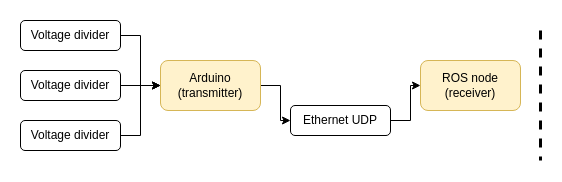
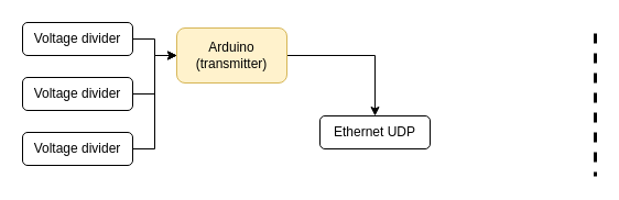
  <mxCell id="0" />
  <mxCell id="1" parent="0" />
  <mxCell id="2" style="edgeStyle=orthogonalEdgeStyle;rounded=0;orthogonalLoop=1;jettySize=auto;html=1;entryX=0;entryY=0.5;entryDx=0;entryDy=0;" edge="1" parent="1" source="3" target="9"><mxGeometry relative="1" as="geometry" /></mxCell>
  <mxCell id="3" value="Voltage divider" style="rounded=1;whiteSpace=wrap;html=1;" vertex="1" parent="1"><mxGeometry x="20" y="20" width="100" height="30" as="geometry" /></mxCell>
  <mxCell id="4" style="edgeStyle=orthogonalEdgeStyle;rounded=0;orthogonalLoop=1;jettySize=auto;html=1;" edge="1" parent="1" source="5" target="9"><mxGeometry relative="1" as="geometry" /></mxCell>
  <mxCell id="5" value="Voltage divider" style="rounded=1;whiteSpace=wrap;html=1;" vertex="1" parent="1"><mxGeometry x="20" y="70" width="100" height="30" as="geometry" /></mxCell>
  <mxCell id="6" style="edgeStyle=orthogonalEdgeStyle;rounded=0;orthogonalLoop=1;jettySize=auto;html=1;entryX=0;entryY=0.5;entryDx=0;entryDy=0;" edge="1" parent="1" source="7" target="9"><mxGeometry relative="1" as="geometry" /></mxCell>
  <mxCell id="7" value="Voltage divider" style="rounded=1;whiteSpace=wrap;html=1;" vertex="1" parent="1"><mxGeometry x="20" y="120" width="100" height="30" as="geometry" /></mxCell>
  <mxCell id="8" style="edgeStyle=orthogonalEdgeStyle;rounded=0;orthogonalLoop=1;jettySize=auto;html=1;" edge="1" parent="1" source="9" target="11"><mxGeometry relative="1" as="geometry" /></mxCell>
- <mxCell id="9" value="Arduino&lt;br&gt;(transmitter)" style="rounded=1;whiteSpace=wrap;html=1;fillColor=#fff2cc;strokeColor=#d6b656;" vertex="1" parent="1"><mxGeometry x="160" y="60" width="100" height="50" as="geometry" /></mxCell>
- <mxCell id="10" style="edgeStyle=orthogonalEdgeStyle;rounded=0;orthogonalLoop=1;jettySize=auto;html=1;" edge="1" parent="1" source="11" target="12"><mxGeometry relative="1" as="geometry" /></mxCell>
+ <mxCell id="9" value="Arduino&lt;br&gt;(transmitter)" style="rounded=1;whiteSpace=wrap;html=1;fillColor=#fff2cc;strokeColor=#d6b656;" vertex="1" parent="1"><mxGeometry x="160" y="25" width="100" height="50" as="geometry" /></mxCell>
  <mxCell id="11" value="Ethernet UDP" style="rounded=1;whiteSpace=wrap;html=1;" vertex="1" parent="1"><mxGeometry x="290" y="105" width="100" height="30" as="geometry" /></mxCell>
- <mxCell id="12" value="ROS node&lt;br&gt;(receiver)" style="rounded=1;whiteSpace=wrap;html=1;fillColor=#fff2cc;strokeColor=#d6b656;" vertex="1" parent="1"><mxGeometry x="420" y="60" width="100" height="50" as="geometry" /></mxCell>
  <mxCell id="13" value="" style="endArrow=none;dashed=1;html=1;rounded=0;fontSize=16;strokeWidth=3;" edge="1" parent="1"><mxGeometry width="50" height="50" relative="1" as="geometry"><mxPoint x="540" y="30" as="sourcePoint" /><mxPoint x="540" y="160" as="targetPoint" /></mxGeometry></mxCell>
